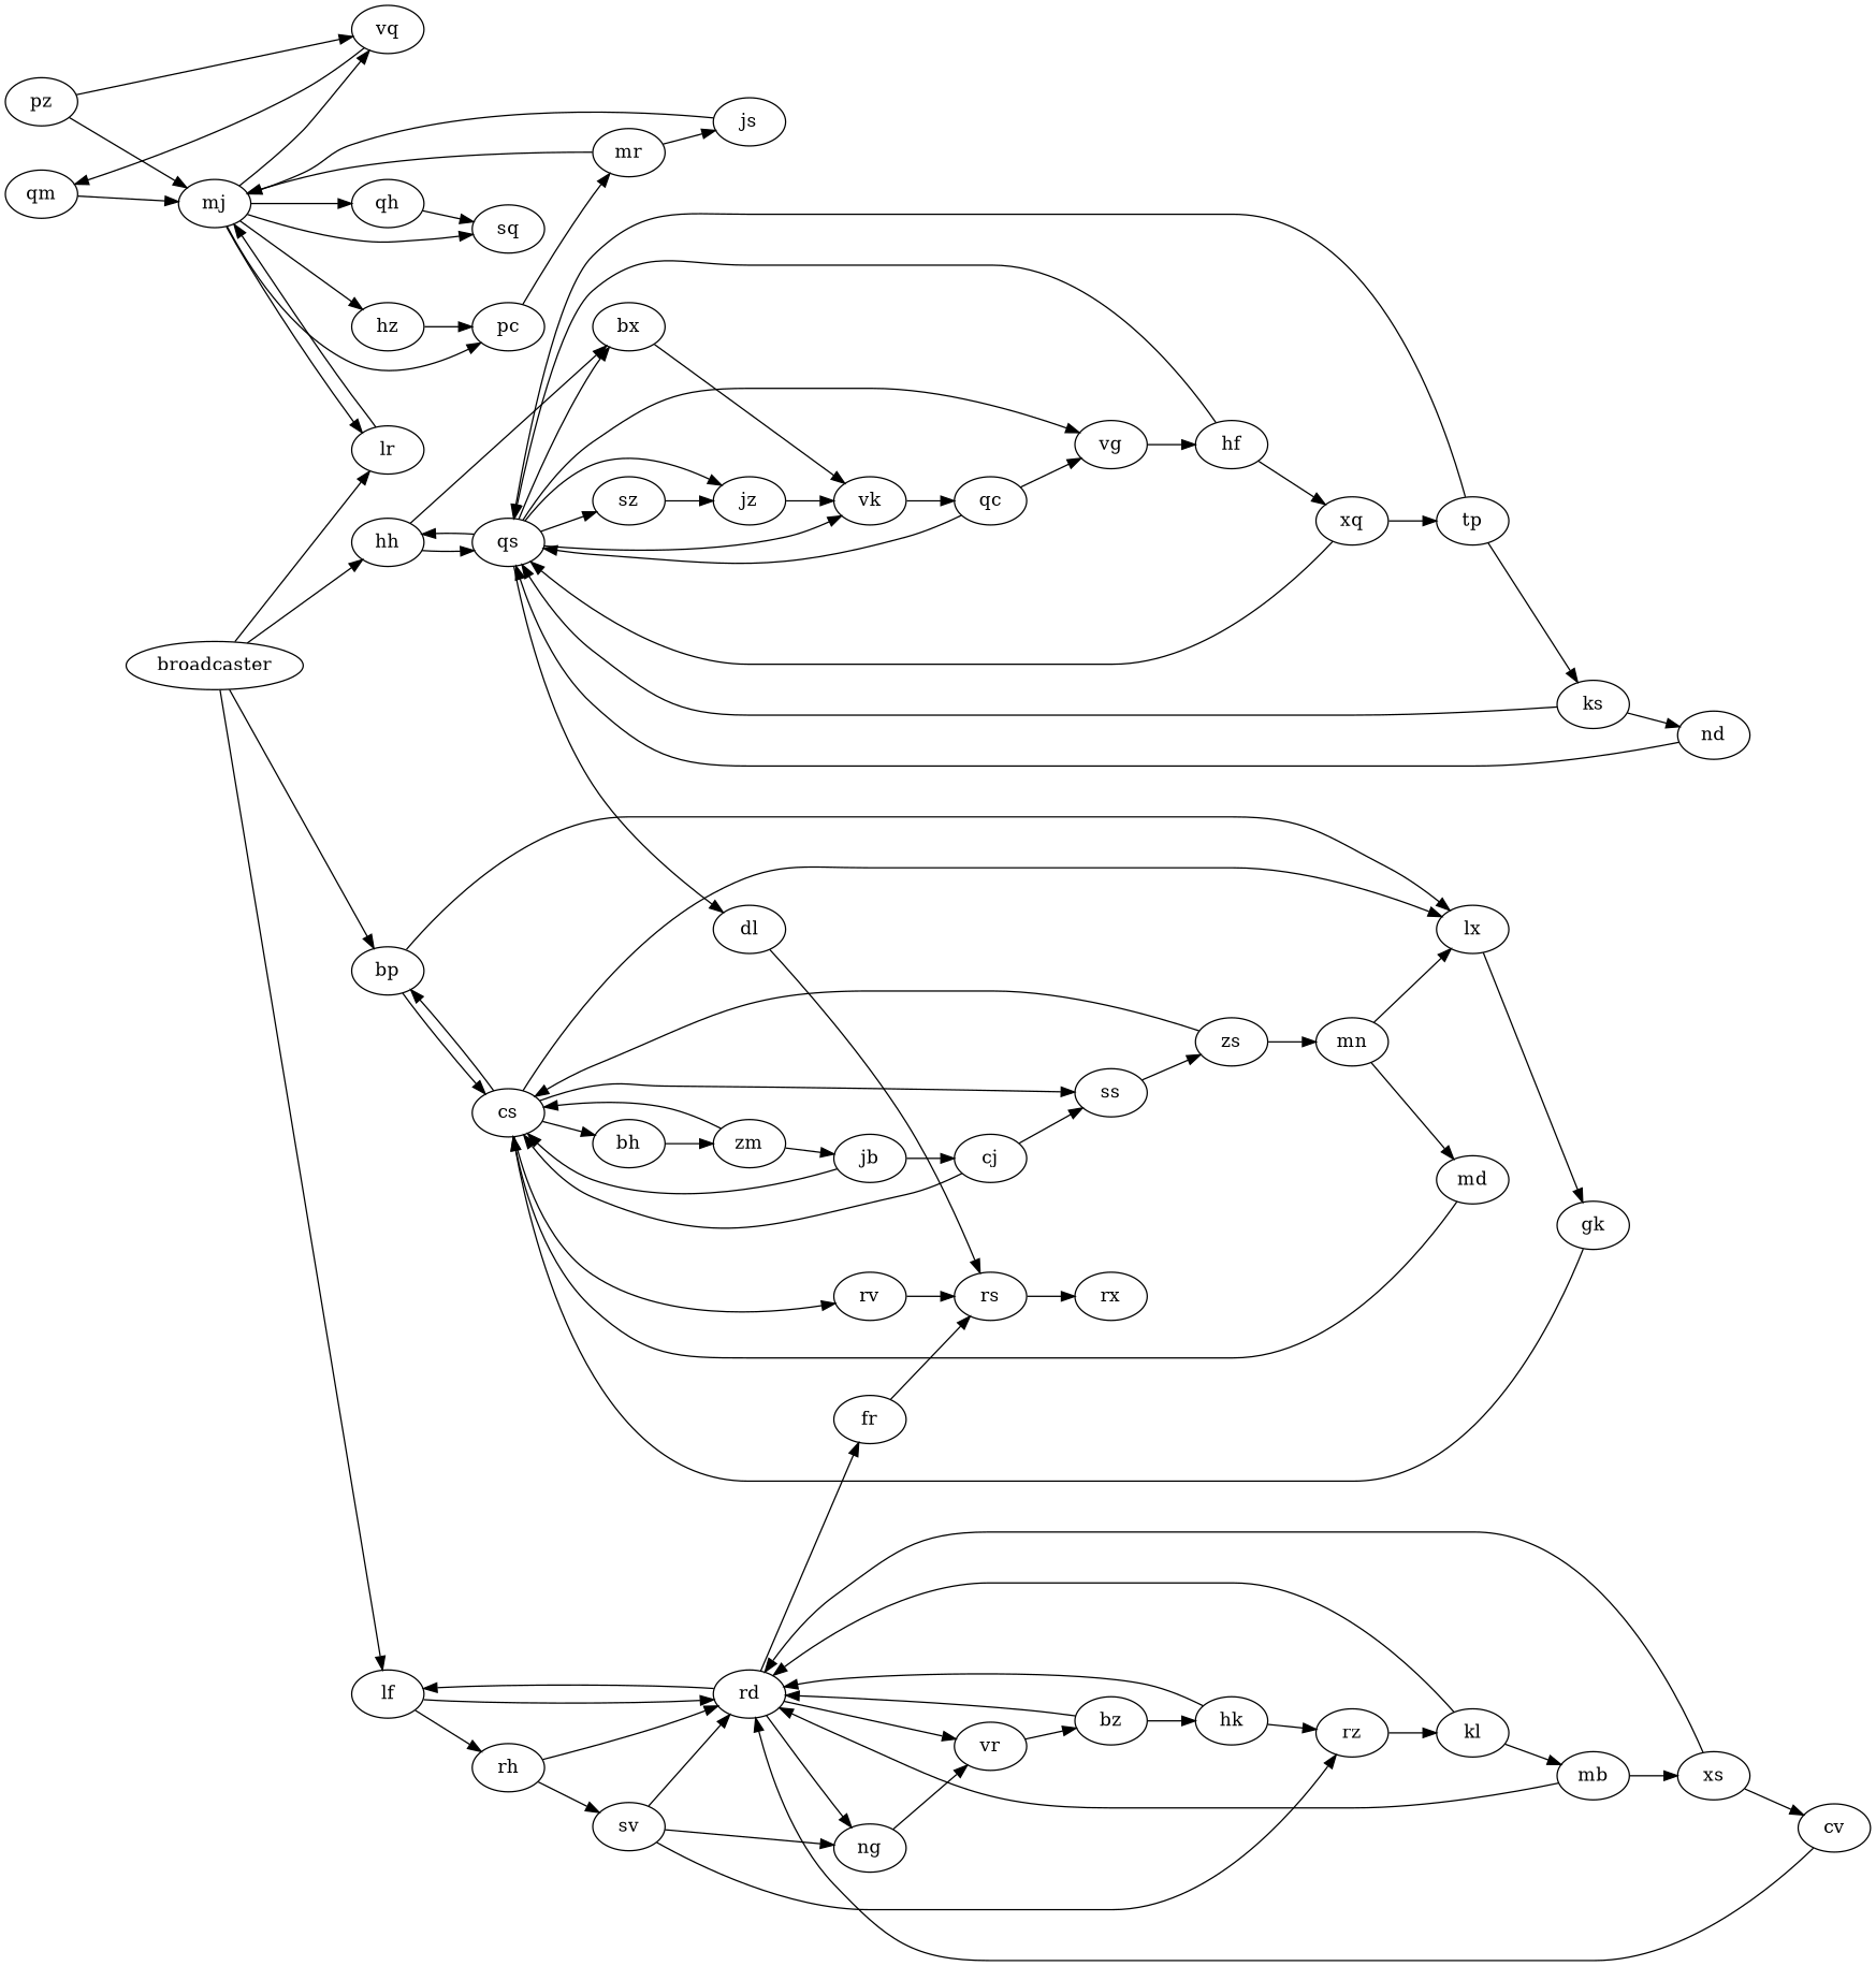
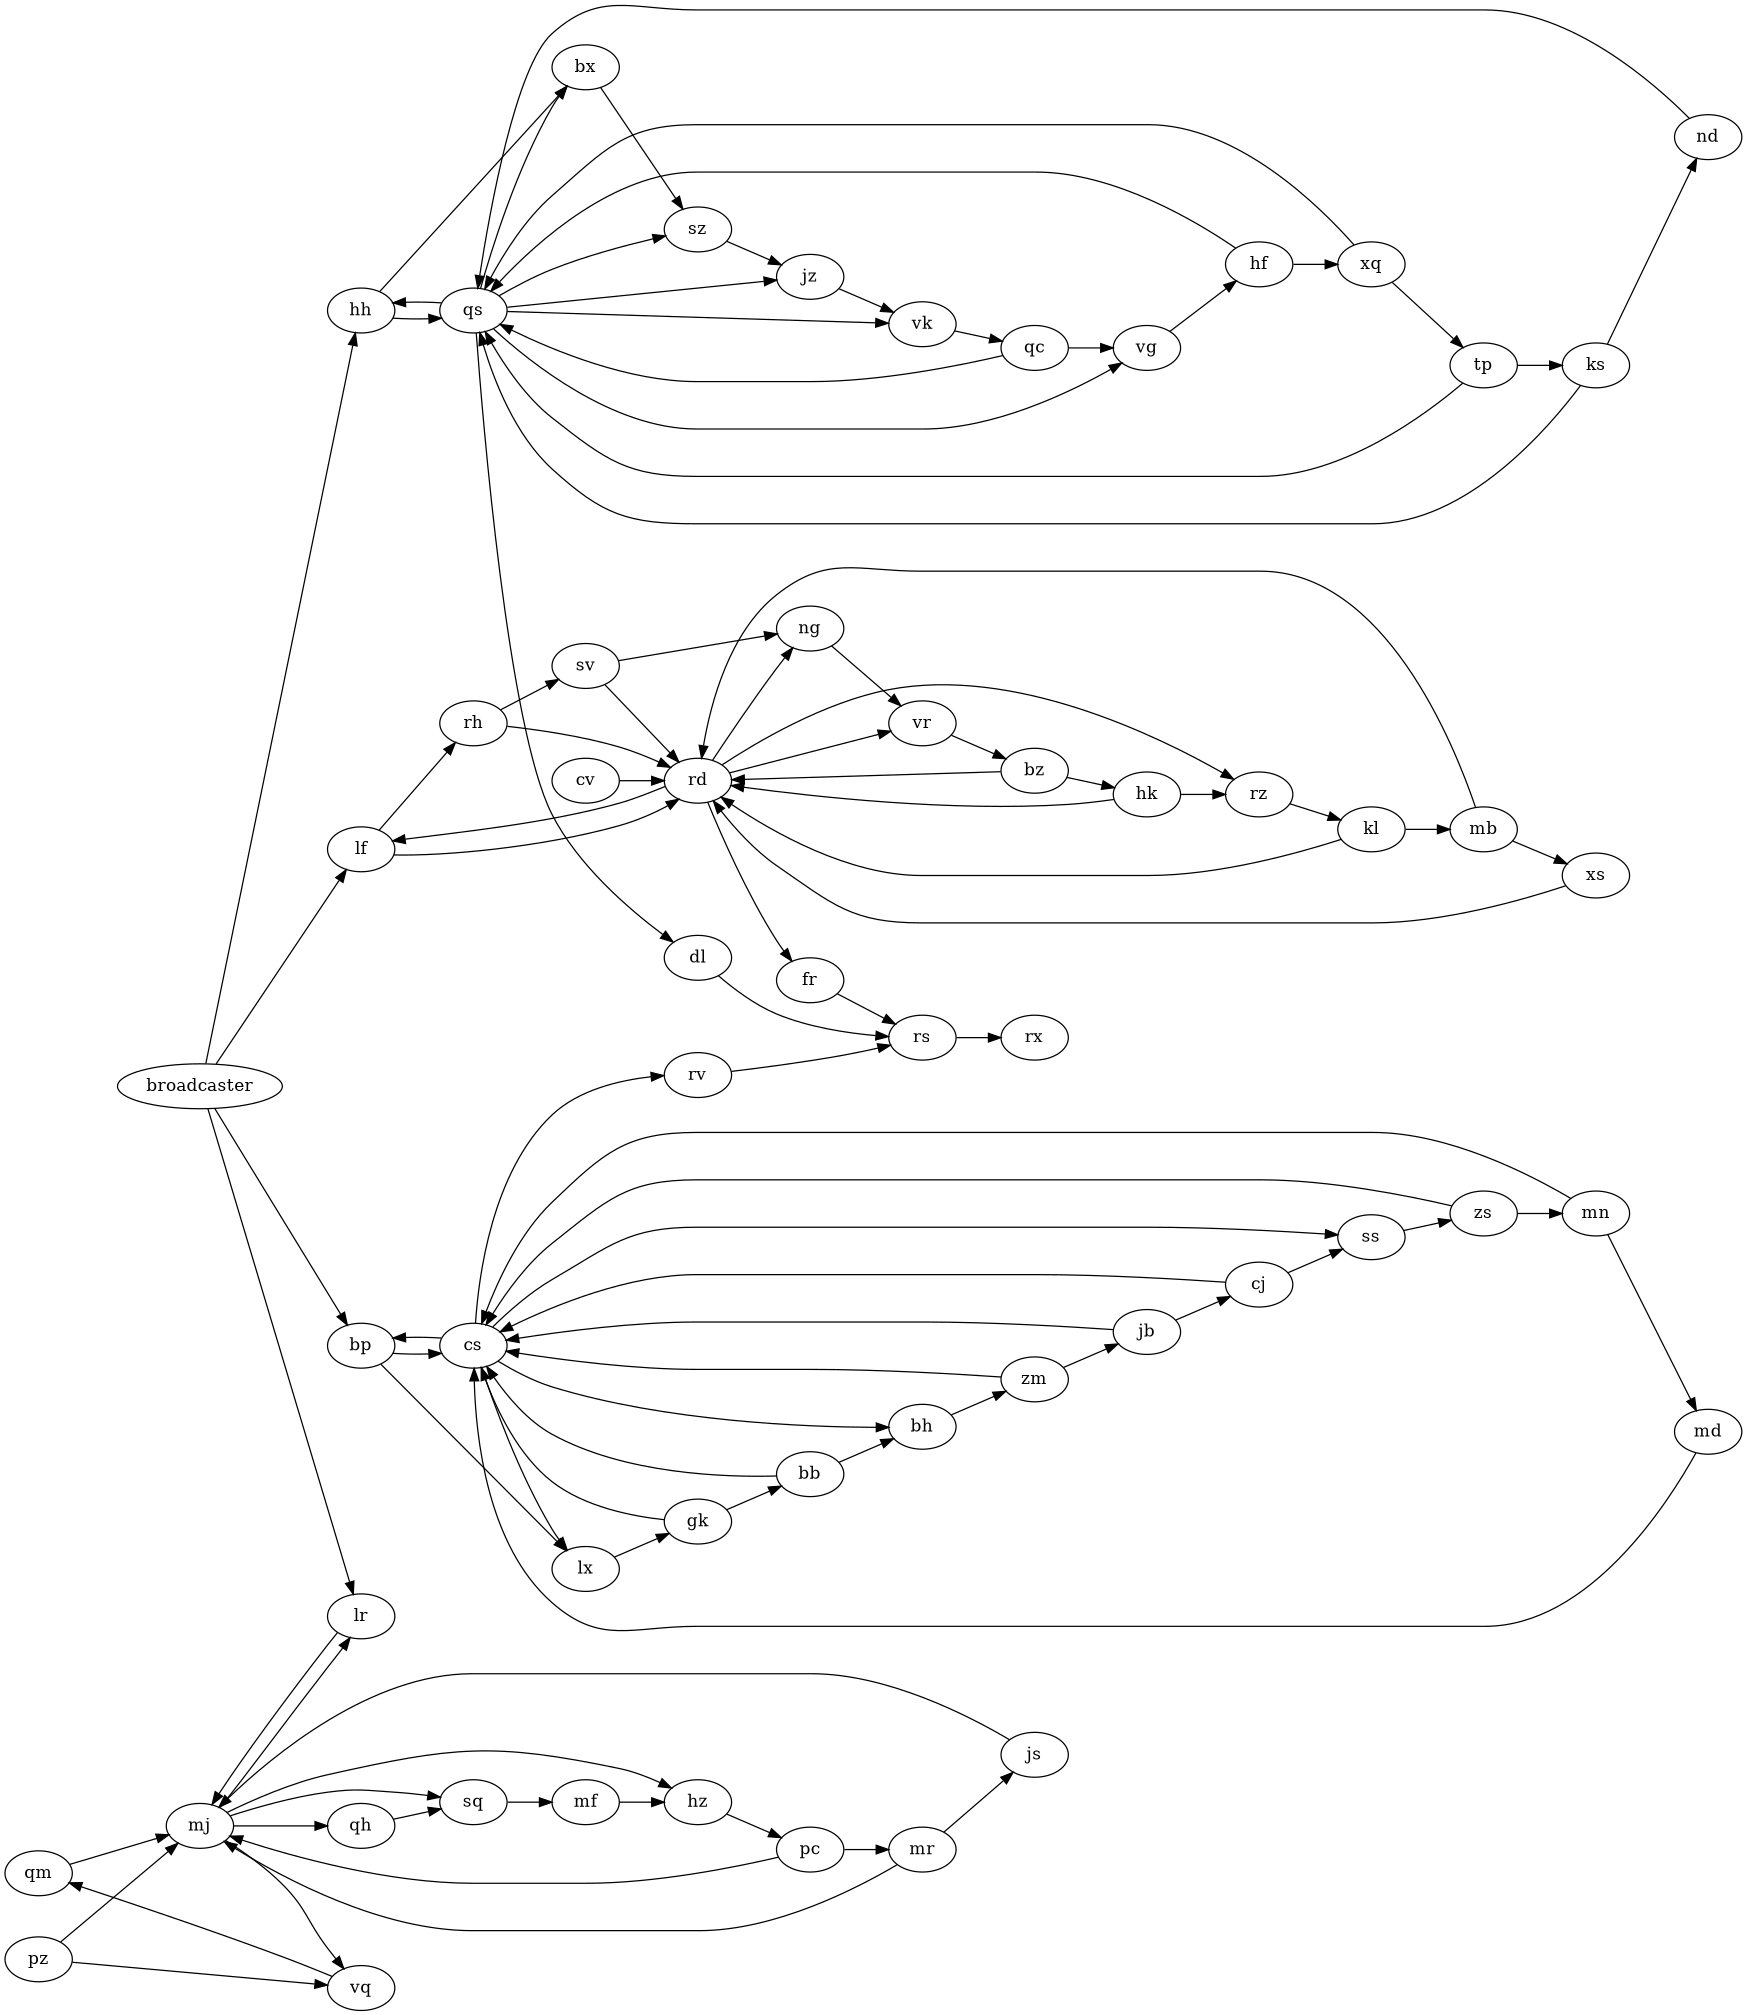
  digraph {
    rankdir=LR
    qm
    mj
    hz
    lr
    sq
    qh
    vq
    pc
+   mf
    mr
    rs
    rx
    pz
    qc
    qs
    vg
    hh
    bx
    sz
    jz
    vk
    dl
    hf
    xq
    ng
    vr
    bz
    rd
    hk
    gk
    cs
+   bb
    bh
    ss
    bp
    rv
    lx
    zm
    zs
    js
    mb
    xs
    rz
    lf
    fr
    cv
    kl
    rh
    tp
    ks
    nd
    mn
    md
    sv
    jb
    cj
    broadcaster
    qm -> mj
    mj -> hz
    mj -> lr
    mj -> sq
    mj -> qh
    mj -> vq
    hz -> pc
    lr -> mj
+   sq -> mf
    qh -> sq
    vq -> qm
-   mj -> pc
+   pc -> mj
    pc -> mr
+   mf -> hz
    mr -> mj
    mr -> js
    rs -> rx
    pz -> mj
    pz -> vq
    qc -> qs
    qc -> vg
    qs -> vg
    qs -> hh
    qs -> bx
    qs -> sz
    qs -> jz
    qs -> vk
    qs -> dl
    vg -> hf
    hh -> qs
    hh -> bx
-   bx -> vk
+   bx -> sz
    sz -> jz
    jz -> vk
    vk -> qc
    dl -> rs
    hf -> qs
    hf -> xq
    xq -> qs
    xq -> tp
    ng -> vr
    vr -> bz
    bz -> rd
    bz -> hk
    rd -> ng
    rd -> vr
-   sv -> rz
+   rd -> rz
    rd -> lf
    rd -> fr
    hk -> rd
    hk -> rz
    gk -> cs
+   gk -> bb
    cs -> bh
    cs -> ss
    cs -> bp
    cs -> rv
    cs -> lx
+   bb -> cs
+   bb -> bh
    bh -> zm
    ss -> zs
    bp -> cs
    bp -> lx
    rv -> rs
    lx -> gk
    zm -> cs
    zm -> jb
    zs -> cs
    zs -> mn
    js -> mj
    mb -> rd
    mb -> xs
    xs -> rd
-   xs -> cv
    rz -> kl
    lf -> rd
    lf -> rh
    fr -> rs
    cv -> rd
    kl -> rd
    kl -> mb
    rh -> rd
    rh -> sv
    tp -> qs
    tp -> ks
    ks -> qs
    ks -> nd
    nd -> qs
-   mn -> lx
+   mn -> cs
    mn -> md
    md -> cs
    sv -> ng
    sv -> rd
    jb -> cs
    jb -> cj
    cj -> cs
    cj -> ss
    broadcaster -> lr
    broadcaster -> hh
    broadcaster -> bp
    broadcaster -> lf
  }
